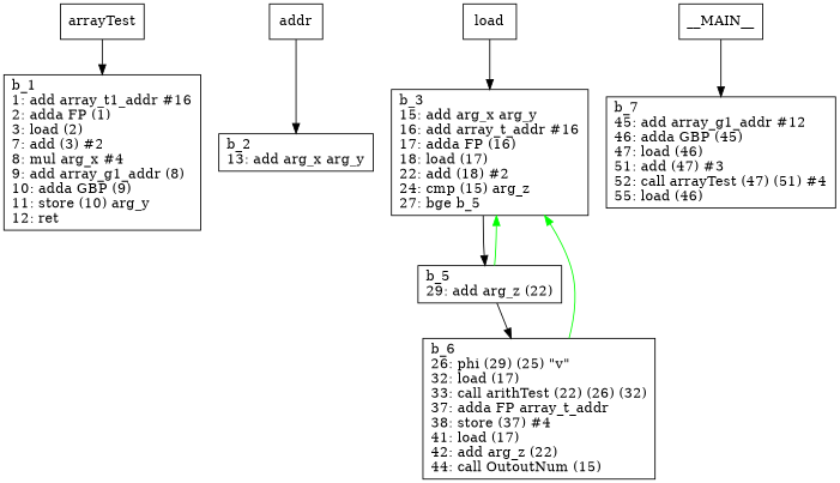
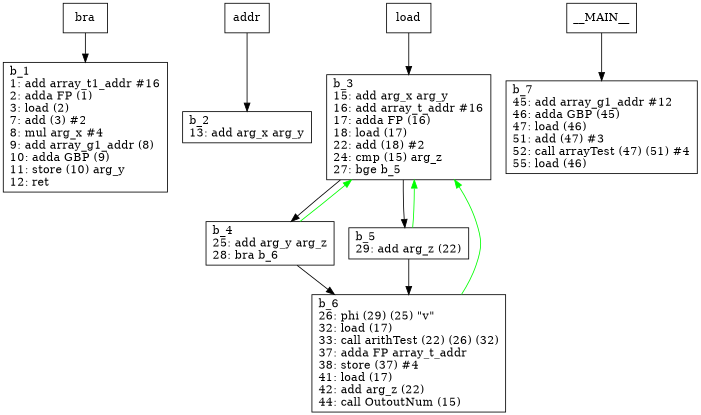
  digraph {
    node [shape=box]
    n1 [label="b_1\l1: add array_t1_addr #16\l2: adda FP (1)\l3: load (2)\l7: add (3) #2\l8: mul arg_x #4\l9: add array_g1_addr (8)\l10: adda GBP (9)\l11: store (10) arg_y\l12: ret \l"]
-   arrayTest
+   arrayTest [label=bra]
    n3 [label="b_2\l13: add arg_x arg_y\l"]
    n4 [label=addr]
    n5 [label="b_3\l15: add arg_x arg_y\l16: add array_t_addr #16\l17: adda FP (16)\l18: load (17)\l22: add (18) #2\l24: cmp (15) arg_z\l27: bge b_5\l"]
+   n6 [label="b_4\l25: add arg_y arg_z\l28: bra b_6\l"]
    n7 [label="b_5\l29: add arg_z (22)\l"]
    n8 [label=load]
    n9 [label="b_6\l26: phi (29) (25) \"v\"\l32: load (17)\l33: call arithTest (22) (26) (32)\l37: adda FP array_t_addr\l38: store (37) #4\l41: load (17)\l42: add arg_z (22)\l44: call OutoutNum (15)\l"]
    n10 [label="b_7\l45: add array_g1_addr #12\l46: adda GBP (45)\l47: load (46)\l51: add (47) #3\l52: call arrayTest (47) (51) #4\l55: load (46)\l"]
    __MAIN__
    arrayTest -> n1
    n4 -> n3
+   n5 -> n6
    n5 -> n7
+   n6 -> n5 [color=green]
+   n6 -> n9
    n7 -> n5 [color=green]
    n7 -> n9
    n8 -> n5
    n9 -> n5 [color=green]
    __MAIN__ -> n10
  }
